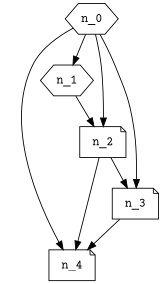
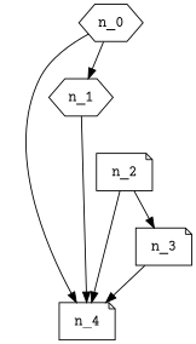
  strict digraph {
    cpathlen=112
    deadline=186
    fontname="Courier Prime"
    period=232
    workload=139
    node [factor=0.117816 fontname="Courier Prime" marked=0 object=0 shape=note threads=1 visited=0 wcet=27 wcetone=27]
    edge [fontname="Courier Prime"]
    n_0 [distance=27 height=0.5 shape=hexagon texlbl="${d:27, n_0 = \langle o_0, c_1:27, c(1):27, F:0.12 \rangle}$" width=0.75]
    n_1 [distance=58 factor=0.185624 height=0.5 object=2 shape=hexagon texlbl="${d:58, n_1 = \langle o_2, c_1:31, c(1):31, F:0.19 \rangle}$" wcet=31 wcetone=31 width=0.75]
    n_2 [distance=54 height=0.5 texlbl="${d:54, n_2 = \langle o_0, c_1:27, c(1):27, F:0.12 \rangle}$" width=0.75]
    n_3 [distance=85 height=0.5 texlbl="${d:85, n_3 = \langle o_0, c_1:27, c(1):27, F:0.12 \rangle}$" width=0.75]
    n_4 [distance=112 height=0.5 texlbl="${d:112, n_4 = \langle o_0, c_1:27, c(1):27, F:0.12 \rangle}$" width=0.75]
    n_0 -> n_1
-   n_0 -> n_2
-   n_0 -> n_3
    n_0 -> n_4
-   n_1 -> n_2
+   n_1 -> n_4
    n_2 -> n_3
    n_2 -> n_4
    n_3 -> n_4
  }
